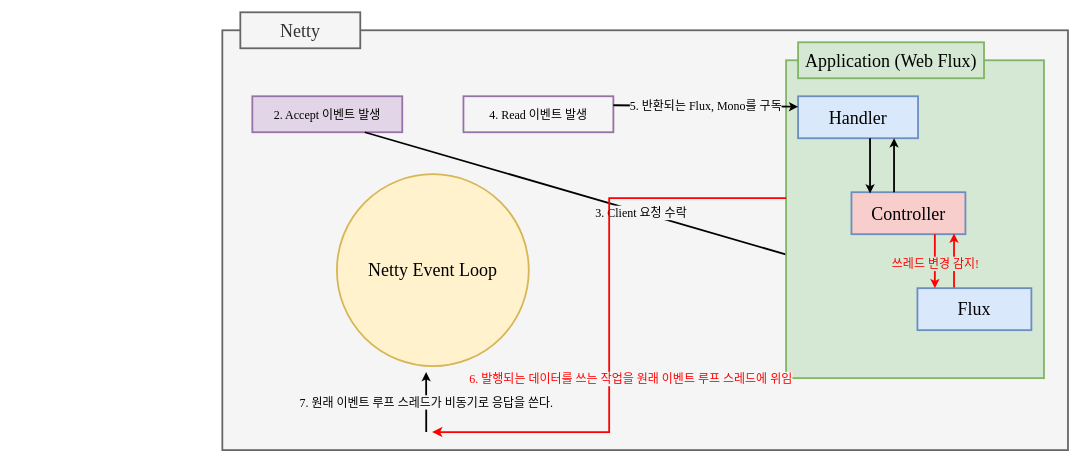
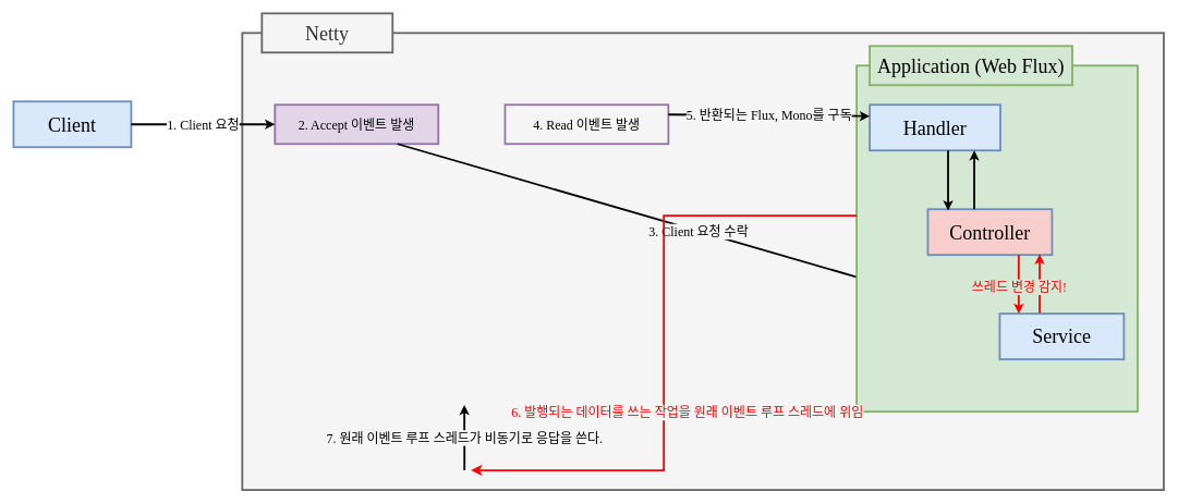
  <mxCell id="0" />
  <mxCell id="1" parent="0" />
+ <mxCell id="2" value="Client" style="rounded=0;whiteSpace=wrap;html=1;strokeWidth=3;fontFamily=배달의민족 주아;fontSize=30;fillColor=#dae8fc;strokeColor=#6c8ebf;" vertex="1" parent="1"><mxGeometry x="20" y="155" width="180" height="70" as="geometry" /></mxCell>
  <mxCell id="3" value="&lt;div&gt;&lt;br&gt;&lt;/div&gt;&lt;div&gt;&lt;br&gt;&lt;/div&gt;" style="rounded=0;whiteSpace=wrap;html=1;strokeWidth=3;fontFamily=배달의민족 주아;fontSize=20;fillColor=#f5f5f5;fontColor=#333333;strokeColor=#666666;" vertex="1" parent="1"><mxGeometry x="370" y="50" width="1410" height="700" as="geometry" /></mxCell>
  <mxCell id="4" value="Netty" style="rounded=0;whiteSpace=wrap;html=1;strokeWidth=3;fontFamily=배달의민족 주아;fontSize=30;fillColor=#f5f5f5;fontColor=#333333;strokeColor=#666666;" vertex="1" parent="1"><mxGeometry x="400" width="200" height="60" as="geometry" y="20" /></mxCell>
  <mxCell id="5" value="2. Accept 이벤트 발생" style="rounded=0;whiteSpace=wrap;html=1;strokeWidth=3;fontFamily=배달의민족 주아;fontSize=20;fillColor=#e1d5e7;strokeColor=#9673a6;" vertex="1" parent="1"><mxGeometry x="420" y="160" width="250" height="60" as="geometry" /></mxCell>
- <mxCell id="6" value="Netty Event Loop" style="ellipse;whiteSpace=wrap;html=1;aspect=fixed;fontSize=30;fontFamily=배달의민족 주아;strokeWidth=3;fillColor=#fff2cc;strokeColor=#d6b656;" vertex="1" parent="1"><mxGeometry x="561" y="290" width="320" height="320" as="geometry" /></mxCell>
  <mxCell id="7" value="4. Read 이벤트 발생" style="rounded=0;whiteSpace=wrap;html=1;strokeWidth=3;fontFamily=배달의민족 주아;fontSize=20;fillColor=#f5f5f5;strokeColor=#9673a6;" vertex="1" parent="1"><mxGeometry x="772" y="160" width="250" height="60" as="geometry" /></mxCell>
+ <mxCell id="8" value="1. Client 요청" style="endArrow=classic;html=1;exitX=1;exitY=0.5;exitDx=0;exitDy=0;entryX=0;entryY=0.5;entryDx=0;entryDy=0;strokeWidth=3;fontSize=20;fontFamily=배달의민족 주아;" edge="1" parent="1" source="2" target="5"><mxGeometry width="50" height="50" relative="1" as="geometry"><mxPoint x="400" y="290" as="sourcePoint" /><mxPoint x="450" y="240" as="targetPoint" /></mxGeometry></mxCell>
  <mxCell id="9" value="3. Client 요청 수락" style="endArrow=classic;html=1;exitX=0.75;exitY=1;exitDx=0;exitDy=0;strokeWidth=3;fontSize=20;fontFamily=배달의민족 주아;labelBackgroundColor=#F5F5F5;" edge="1" parent="1" source="5" target="17"><mxGeometry width="50" height="50" relative="1" as="geometry"><mxPoint x="770" y="330" as="sourcePoint" /><mxPoint x="820" y="280" as="targetPoint" /></mxGeometry></mxCell>
  <mxCell id="10" value="" style="rounded=0;whiteSpace=wrap;html=1;strokeWidth=3;fontFamily=배달의민족 주아;fontSize=30;fillColor=#d5e8d4;strokeColor=#82b366;" vertex="1" parent="1"><mxGeometry x="1310" y="100" width="430" height="530" as="geometry" /></mxCell>
  <mxCell id="11" value="Application (Web Flux)" style="rounded=0;whiteSpace=wrap;html=1;strokeWidth=3;fontFamily=배달의민족 주아;fontSize=30;fillColor=#d5e8d4;strokeColor=#82b366;" vertex="1" parent="1"><mxGeometry x="1330" y="70" width="310" height="60" as="geometry" /></mxCell>
  <mxCell id="12" value="Handler" style="rounded=0;whiteSpace=wrap;html=1;strokeWidth=3;fontFamily=배달의민족 주아;fontSize=30;fillColor=#dae8fc;strokeColor=#6c8ebf;" vertex="1" parent="1"><mxGeometry x="1330" y="160" width="200" height="70" as="geometry" /></mxCell>
  <mxCell id="13" value="5. 반환되는 Flux, Mono를 구독" style="endArrow=classic;html=1;exitX=1;exitY=0.25;exitDx=0;exitDy=0;entryX=0;entryY=0.25;entryDx=0;entryDy=0;strokeWidth=3;fontSize=20;fontFamily=배달의민족 주아;labelBackgroundColor=#F5F5F5;" edge="1" parent="1" source="7" target="12"><mxGeometry width="50" height="50" relative="1" as="geometry"><mxPoint x="1360" y="200" as="sourcePoint" /><mxPoint x="1410" y="150" as="targetPoint" /></mxGeometry></mxCell>
  <mxCell id="14" value="Controller" style="rounded=0;whiteSpace=wrap;html=1;strokeWidth=3;fontFamily=배달의민족 주아;fontSize=30;fillColor=#f8cecc;strokeColor=#6c8ebf;" vertex="1" parent="1"><mxGeometry x="1419" y="320" width="190" height="70" as="geometry" /></mxCell>
  <mxCell id="15" value="" style="endArrow=classic;html=1;strokeWidth=3;fontSize=20;fontFamily=배달의민족 주아;" edge="1" parent="1"><mxGeometry width="50" height="50" relative="1" as="geometry"><mxPoint x="1490" y="320" as="sourcePoint" /><mxPoint x="1490" y="230" as="targetPoint" /></mxGeometry></mxCell>
  <mxCell id="16" value="" style="endArrow=classic;html=1;strokeWidth=3;fontSize=20;fontFamily=배달의민족 주아;entryX=0.163;entryY=0.029;entryDx=0;entryDy=0;entryPerimeter=0;" edge="1" parent="1" target="14"><mxGeometry width="50" height="50" relative="1" as="geometry"><mxPoint x="1450" y="230" as="sourcePoint" /><mxPoint x="1450" y="300" as="targetPoint" /></mxGeometry></mxCell>
- <mxCell id="17" value="Flux" style="rounded=0;whiteSpace=wrap;html=1;strokeWidth=3;fontFamily=배달의민족 주아;fontSize=30;fillColor=#dae8fc;strokeColor=#6c8ebf;" vertex="1" parent="1"><mxGeometry x="1529" y="480" width="190" height="70" as="geometry" /></mxCell>
+ <mxCell id="17" value="Service" style="rounded=0;whiteSpace=wrap;html=1;strokeWidth=3;fontFamily=배달의민족 주아;fontSize=30;fillColor=#dae8fc;strokeColor=#6c8ebf;" vertex="1" parent="1"><mxGeometry x="1529" y="480" width="190" height="70" as="geometry" /></mxCell>
  <mxCell id="18" value="" style="endArrow=classic;html=1;strokeWidth=3;fontSize=20;fontFamily=배달의민족 주아;strokeColor=#FF0000;entryX=0.9;entryY=0.986;entryDx=0;entryDy=0;entryPerimeter=0;" edge="1" parent="1" target="14"><mxGeometry width="50" height="50" relative="1" as="geometry"><mxPoint x="1590" y="479" as="sourcePoint" /><mxPoint x="1591" y="410" as="targetPoint" /></mxGeometry></mxCell>
  <mxCell id="19" value="" style="endArrow=classic;html=1;strokeWidth=3;fontSize=20;fontFamily=배달의민족 주아;strokeColor=#FF0000;entryX=0.153;entryY=0;entryDx=0;entryDy=0;entryPerimeter=0;" edge="1" parent="1" target="17"><mxGeometry width="50" height="50" relative="1" as="geometry"><mxPoint x="1558" y="390" as="sourcePoint" /><mxPoint x="1560" y="460" as="targetPoint" /></mxGeometry></mxCell>
  <mxCell id="20" value="쓰레드 변경 감지!" style="edgeLabel;html=1;align=center;verticalAlign=middle;resizable=0;points=[];labelBackgroundColor=#D5E8D4;fontSize=20;fontFamily=배달의민족 주아;fontColor=#FF0000;" vertex="1" connectable="0" parent="19"><mxGeometry x="0.086" relative="1" as="geometry"><mxPoint as="offset" /></mxGeometry></mxCell>
  <mxCell id="21" value="" style="edgeStyle=elbowEdgeStyle;elbow=horizontal;endArrow=classic;html=1;curved=0;rounded=0;endSize=8;startSize=8;exitX=0;exitY=0.75;exitDx=0;exitDy=0;strokeWidth=3;entryX=0.248;entryY=0.957;entryDx=0;entryDy=0;entryPerimeter=0;strokeColor=#FF0000;labelBackgroundColor=#F5F5F5;" edge="1" parent="1" target="3"><mxGeometry width="50" height="50" relative="1" as="geometry"><mxPoint x="1310" y="330" as="sourcePoint" /><mxPoint x="790" y="766.25" as="targetPoint" /></mxGeometry></mxCell>
  <mxCell id="22" value="6. 발행되는 데이터를 쓰는 작업을 원래 이벤트 루프 스레드에 위임" style="edgeLabel;html=1;align=center;verticalAlign=middle;resizable=0;points=[];fontFamily=배달의민족 주아;fontSize=20;labelBackgroundColor=#F5F5F5;fontColor=#FF0000;" vertex="1" connectable="0" parent="21"><mxGeometry x="-0.08" relative="1" as="geometry"><mxPoint x="35" y="144" as="offset" /></mxGeometry></mxCell>
  <mxCell id="23" value="7. 원래 이벤트 루프 스레드가 비동기로 응답을 쓴다." style="endArrow=classic;html=1;entryX=0.241;entryY=0.814;entryDx=0;entryDy=0;entryPerimeter=0;strokeWidth=3;labelBackgroundColor=#F5F5F5;fontFamily=배달의민족 주아;fontSize=20;" edge="1" parent="1" target="3"><mxGeometry width="50" height="50" relative="1" as="geometry"><mxPoint x="710" y="720" as="sourcePoint" /><mxPoint x="760" y="670" as="targetPoint" /></mxGeometry></mxCell>
